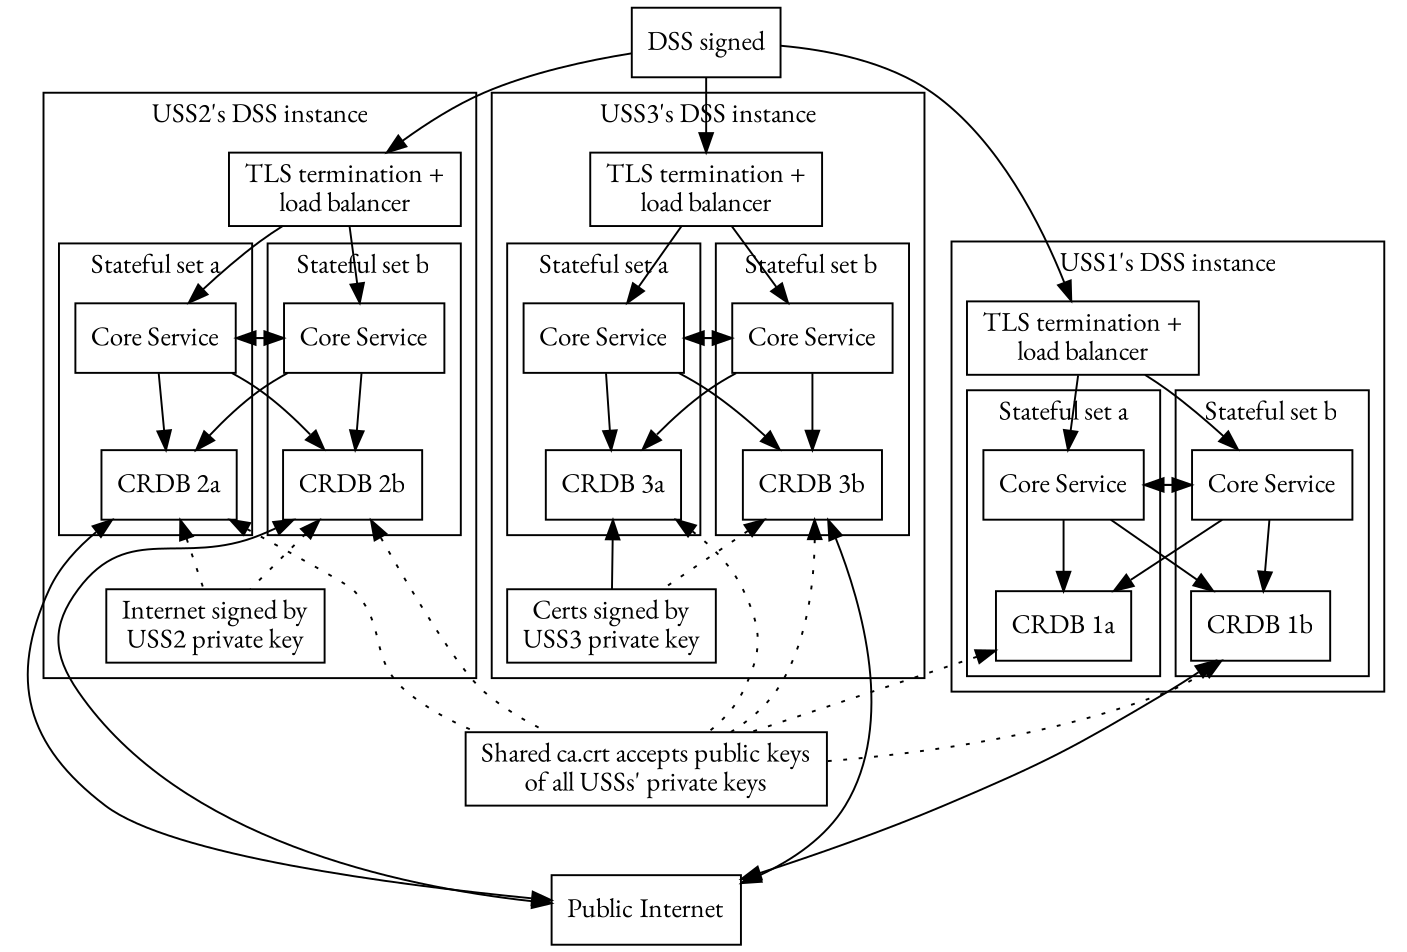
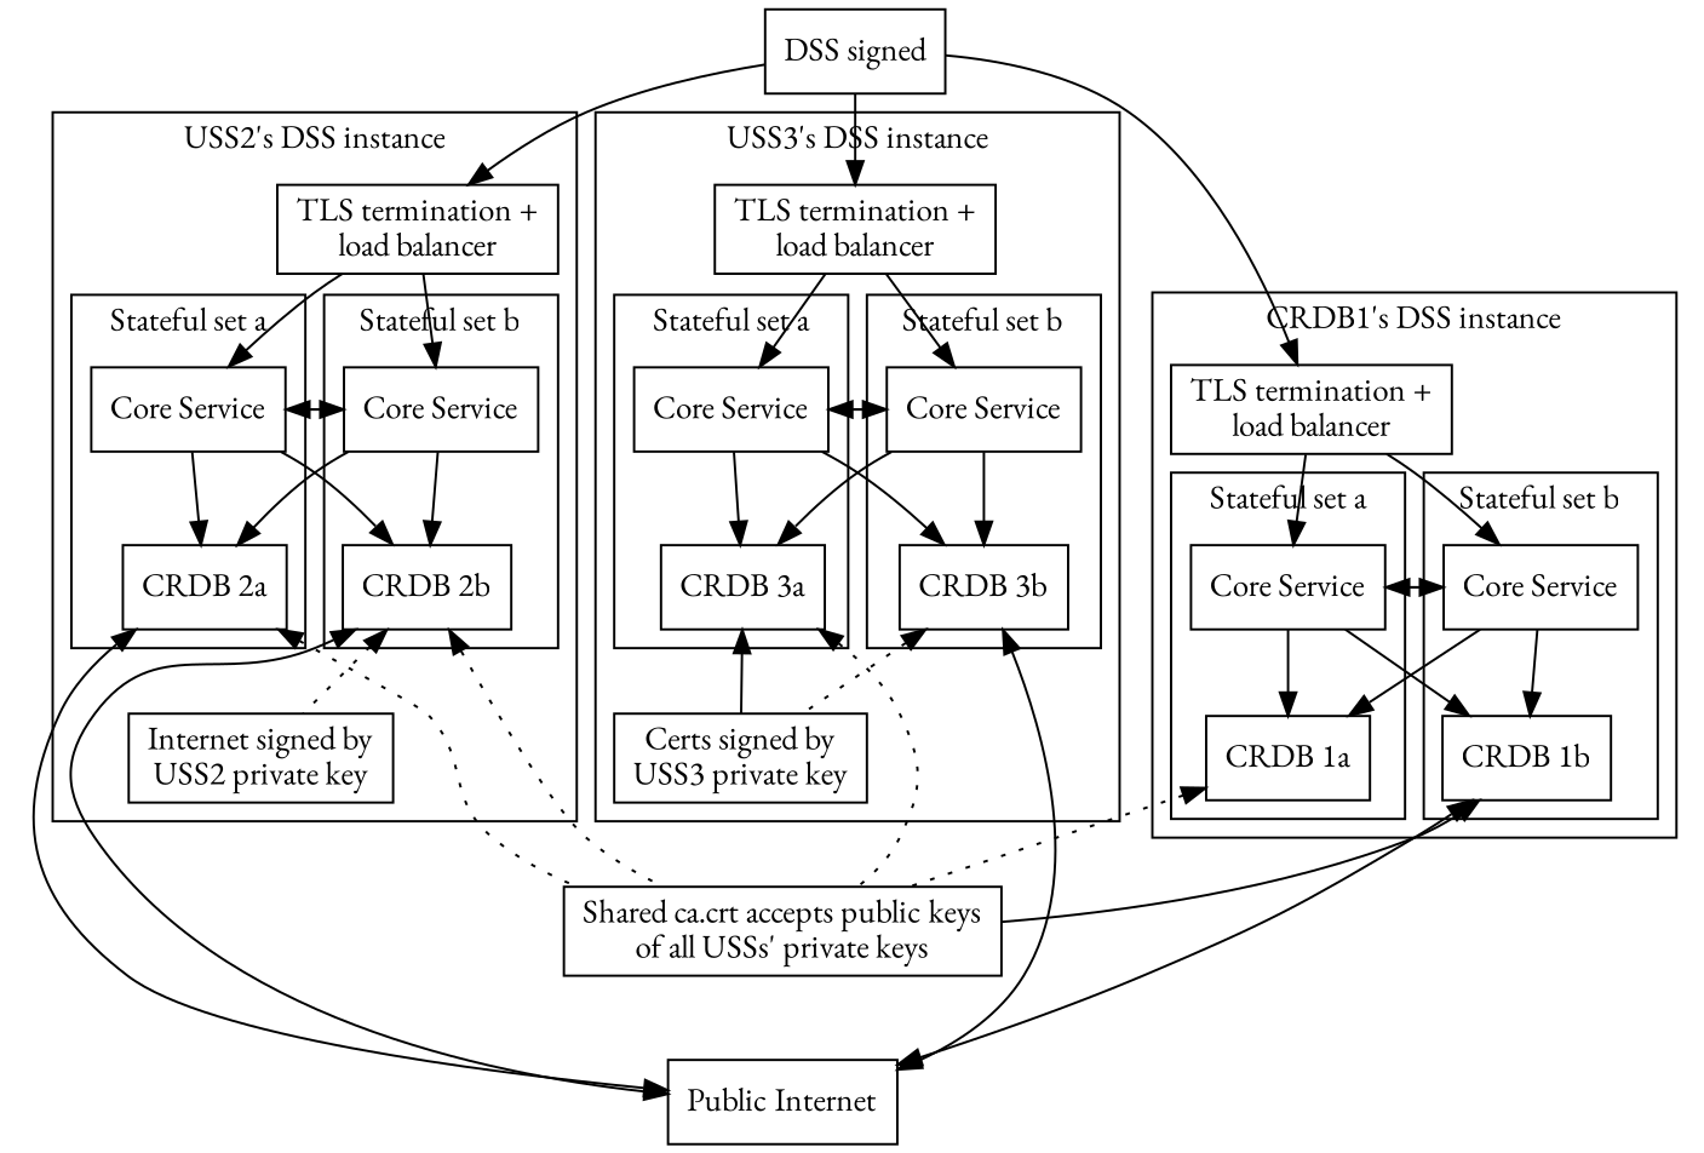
  digraph {
    fontname="EB Garamond"
    node [fontname="EB Garamond" shape=box]
    edge [fontname="EB Garamond"]
    n1 [label="Core Service"]
    n2 [label="CRDB 1a"]
    n3 [label="Core Service"]
    n4 [label="CRDB 1b"]
    n5 [label="TLS termination +\nload balancer"]
    n6 [label="Core Service"]
    n7 [label="CRDB 2a"]
    n8 [label="Core Service"]
    n9 [label="CRDB 2b"]
    n10 [label="TLS termination +\nload balancer"]
    n11 [label="Internet signed by\nUSS2 private key"]
    n12 [label="Core Service"]
    n13 [label="CRDB 3a"]
    n14 [label="Core Service"]
    n15 [label="CRDB 3b"]
    n16 [label="TLS termination +\nload balancer"]
    n17 [label="Certs signed by\nUSS3 private key"]
    n18 [label="Shared ca.crt accepts public keys\nof all USSs' private keys"]
    n19 [label="Public Internet"]
    n20 [label="DSS signed"]
    subgraph cluster_1 {
-     label="USS1's DSS instance"
+     label="CRDB1's DSS instance"
      n5
      subgraph cluster_2 {
        label="Stateful set a"
        n1
        n2
      }
      subgraph cluster_3 {
        label="Stateful set b"
        n3
        n4
      }
    }
    subgraph cluster_4 {
      label="USS2's DSS instance"
      n10
      n11
      subgraph cluster_5 {
        label="Stateful set a"
        n6
        n7
      }
      subgraph cluster_6 {
        label="Stateful set b"
        n8
        n9
      }
    }
    subgraph cluster_7 {
      label="USS3's DSS instance"
      n16
      n17
      subgraph cluster_8 {
        label="Stateful set a"
        n12
        n13
      }
      subgraph cluster_9 {
        label="Stateful set b"
        n14
        n15
      }
    }
    n1 -> n2
    n1 -> n3
    n1 -> n4
    n2 -> n18 [dir=back style=dotted]
    n3 -> n1
    n3 -> n2
    n3 -> n4
-   n4 -> n18 [dir=back style=dotted]
+   n4 -> n18 [dir=back style=solid]
    n4 -> n19 [dir=both]
    n5 -> n1
    n5 -> n3
    n6 -> n7
    n6 -> n8
    n6 -> n9
-   n7 -> n11 [dir=back style=dotted]
    n7 -> n18 [dir=back style=dotted]
    n7 -> n19 [dir=both]
    n8 -> n6
    n8 -> n7
    n8 -> n9
    n9 -> n11 [dir=back style=dotted]
    n9 -> n18 [dir=back style=dotted]
    n9 -> n19 [dir=both]
    n10 -> n6
    n10 -> n8
    n11 -> n18 [color=transparent dir=none]
    n12 -> n13
    n12 -> n14
    n12 -> n15
    n13 -> n17 [dir=back style=solid]
    n13 -> n18 [dir=back style=dotted]
    n14 -> n12
    n14 -> n13
    n14 -> n15
    n15 -> n17 [dir=back style=dotted]
-   n15 -> n18 [dir=back style=dotted]
    n15 -> n19 [dir=both]
    n16 -> n12
    n16 -> n14
    n17 -> n18 [color=transparent dir=none]
    n18 -> n19 [color=transparent dir=none]
    n20 -> n5
    n20 -> n10
    n20 -> n16
  }
